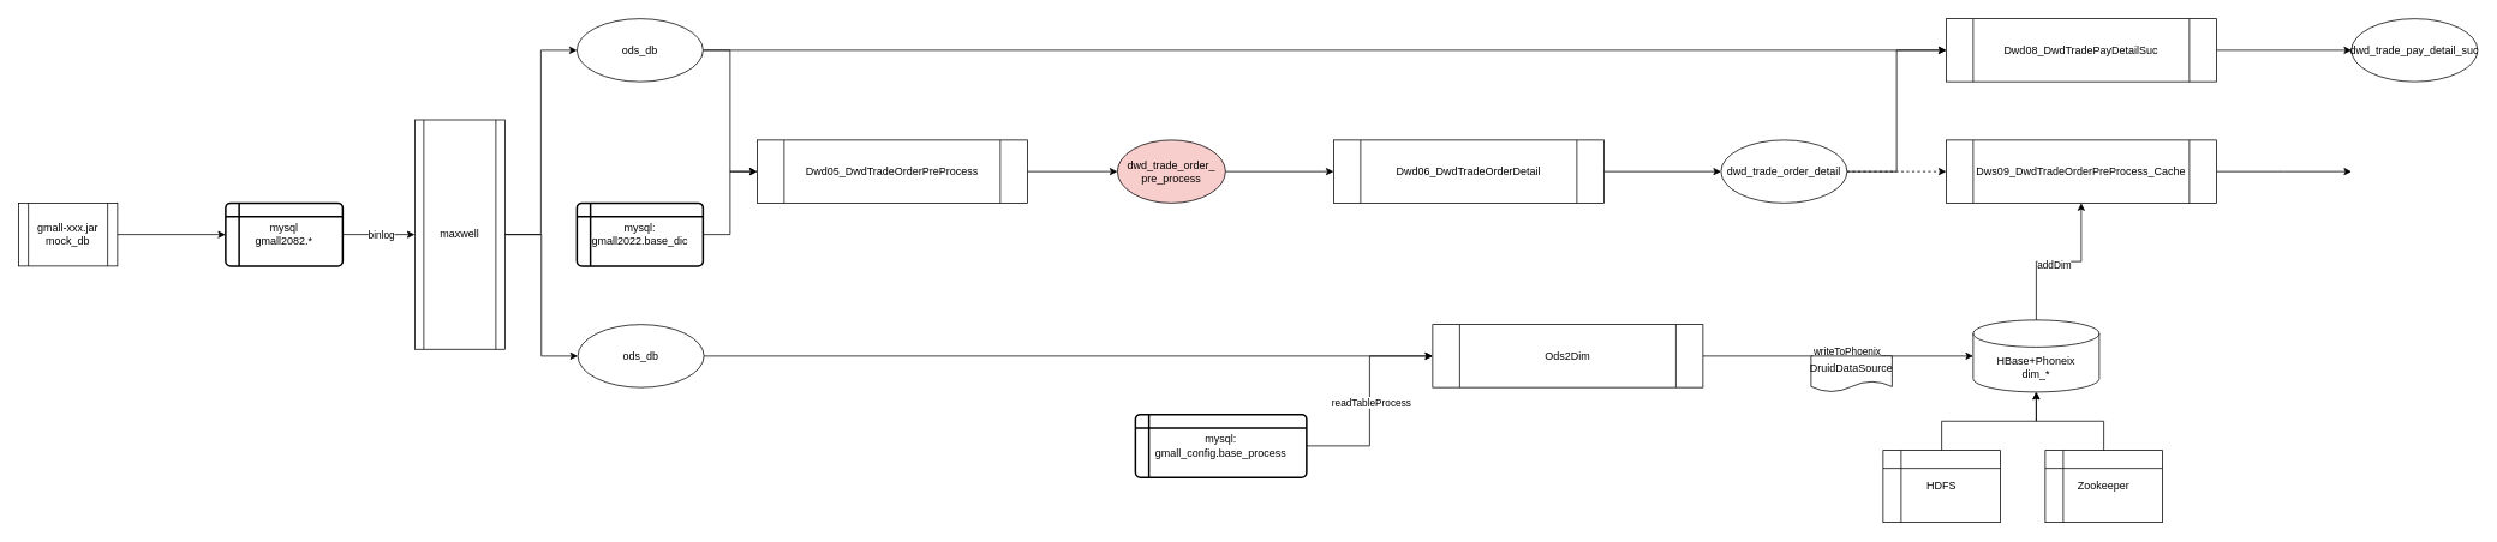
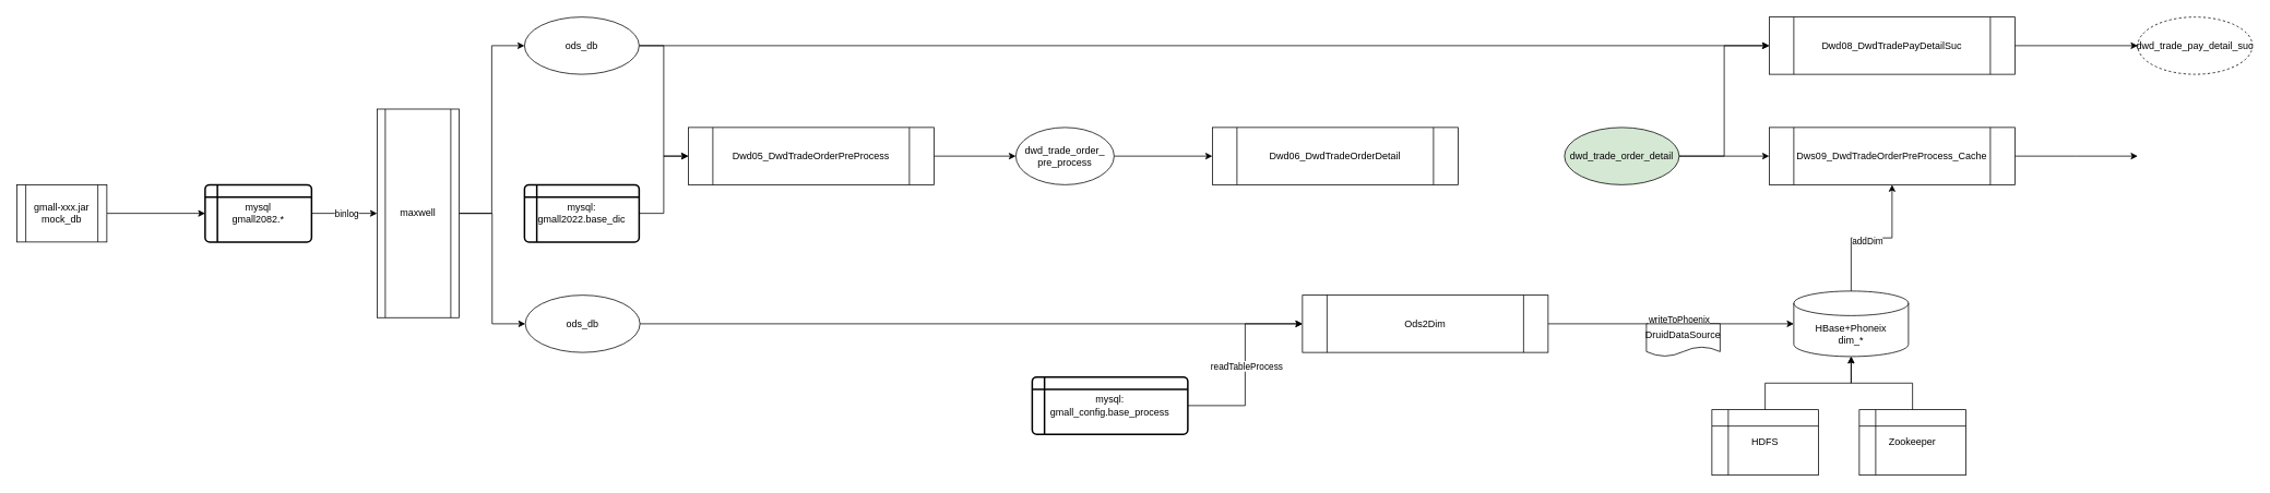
  <mxCell id="0" />
  <mxCell id="1" parent="0" />
  <mxCell id="2" style="edgeStyle=orthogonalEdgeStyle;rounded=0;orthogonalLoop=1;jettySize=auto;html=1;" edge="1" parent="1" source="3"><mxGeometry relative="1" as="geometry"><mxPoint x="2610" y="190" as="targetPoint" /></mxGeometry></mxCell>
  <mxCell id="3" value="Dws09_DwdTradeOrderPreProcess_Cache" style="shape=process;backgroundOutline=1;html=1;whiteSpace=wrap;" parent="1" vertex="1"><mxGeometry x="2160" y="155" width="300" height="70" as="geometry" /></mxCell>
- <mxCell id="4" value="" style="edgeStyle=orthogonalEdgeStyle;rounded=0;orthogonalLoop=1;jettySize=auto;html=1;dashed=1;" parent="1" source="6" target="3" edge="1"><mxGeometry relative="1" as="geometry" /></mxCell>
+ <mxCell id="4" value="" style="edgeStyle=orthogonalEdgeStyle;rounded=0;orthogonalLoop=1;jettySize=auto;html=1;" parent="1" source="6" target="3" edge="1"><mxGeometry relative="1" as="geometry" /></mxCell>
  <mxCell id="5" style="edgeStyle=orthogonalEdgeStyle;rounded=0;orthogonalLoop=1;jettySize=auto;html=1;entryX=0;entryY=0.5;entryDx=0;entryDy=0;" edge="1" parent="1" source="6" target="12"><mxGeometry relative="1" as="geometry" /></mxCell>
- <mxCell id="6" value="dwd_trade_order_detail" style="ellipse;html=1;whiteSpace=wrap;" parent="1" vertex="1"><mxGeometry x="1910" y="155" width="140" height="70" as="geometry" /></mxCell>
- <mxCell id="7" style="edgeStyle=orthogonalEdgeStyle;rounded=0;orthogonalLoop=1;jettySize=auto;html=1;" edge="1" parent="1" source="8" target="6"><mxGeometry relative="1" as="geometry" /></mxCell>
+ <mxCell id="6" value="dwd_trade_order_detail" style="ellipse;html=1;whiteSpace=wrap;fillColor=#d5e8d4;" parent="1" vertex="1"><mxGeometry x="1910" y="155" width="140" height="70" as="geometry" /></mxCell>
  <mxCell id="8" value="Dwd06_DwdTradeOrderDetail" style="shape=process;backgroundOutline=1;html=1;whiteSpace=wrap;" vertex="1" parent="1"><mxGeometry x="1480" y="155" width="300" height="70" as="geometry" /></mxCell>
  <mxCell id="9" style="edgeStyle=orthogonalEdgeStyle;rounded=0;orthogonalLoop=1;jettySize=auto;html=1;entryX=0;entryY=0.5;entryDx=0;entryDy=0;" edge="1" parent="1" source="10" target="8"><mxGeometry relative="1" as="geometry" /></mxCell>
- <mxCell id="10" value="&lt;div&gt;dwd_trade_order_&lt;/div&gt;&lt;div&gt;pre_process&lt;/div&gt;" style="ellipse;html=1;whiteSpace=wrap;fillColor=#f8cecc;" vertex="1" parent="1"><mxGeometry x="1240" y="155" width="120" height="70" as="geometry" /></mxCell>
+ <mxCell id="10" value="&lt;div&gt;dwd_trade_order_&lt;/div&gt;&lt;div&gt;pre_process&lt;/div&gt;" style="ellipse;html=1;whiteSpace=wrap;" vertex="1" parent="1"><mxGeometry x="1240" y="155" width="120" height="70" as="geometry" /></mxCell>
  <mxCell id="11" style="edgeStyle=orthogonalEdgeStyle;rounded=0;orthogonalLoop=1;jettySize=auto;html=1;entryX=0;entryY=0.5;entryDx=0;entryDy=0;" edge="1" parent="1" source="12" target="16"><mxGeometry relative="1" as="geometry" /></mxCell>
  <mxCell id="12" value="&lt;div&gt;Dwd08_DwdTradePayDetailSuc&lt;/div&gt;" style="shape=process;backgroundOutline=1;html=1;whiteSpace=wrap;" vertex="1" parent="1"><mxGeometry x="2160" y="20" width="300" height="70" as="geometry" /></mxCell>
  <mxCell id="13" style="edgeStyle=orthogonalEdgeStyle;rounded=0;orthogonalLoop=1;jettySize=auto;html=1;entryX=0;entryY=0.5;entryDx=0;entryDy=0;" edge="1" parent="1" source="15" target="12"><mxGeometry relative="1" as="geometry" /></mxCell>
  <mxCell id="14" style="edgeStyle=orthogonalEdgeStyle;rounded=0;orthogonalLoop=1;jettySize=auto;html=1;entryX=0;entryY=0.5;entryDx=0;entryDy=0;" edge="1" parent="1" source="15" target="18"><mxGeometry relative="1" as="geometry" /></mxCell>
  <mxCell id="15" value="&lt;div&gt;ods_db&lt;/div&gt;" style="ellipse;html=1;whiteSpace=wrap;" vertex="1" parent="1"><mxGeometry x="640" y="20" width="140" height="70" as="geometry" /></mxCell>
- <mxCell id="16" value="&lt;div&gt;dwd_trade_pay_detail_suc&lt;/div&gt;" style="ellipse;html=1;whiteSpace=wrap;" vertex="1" parent="1"><mxGeometry x="2610" y="20" width="140" height="70" as="geometry" /></mxCell>
+ <mxCell id="16" value="&lt;div&gt;dwd_trade_pay_detail_suc&lt;/div&gt;" style="ellipse;html=1;whiteSpace=wrap;dashed=1;" vertex="1" parent="1"><mxGeometry x="2610" y="20" width="140" height="70" as="geometry" /></mxCell>
  <mxCell id="17" style="edgeStyle=orthogonalEdgeStyle;rounded=0;orthogonalLoop=1;jettySize=auto;html=1;entryX=0;entryY=0.5;entryDx=0;entryDy=0;" edge="1" parent="1" source="18" target="10"><mxGeometry relative="1" as="geometry" /></mxCell>
  <mxCell id="18" value="Dwd05_DwdTradeOrderPreProcess" style="shape=process;backgroundOutline=1;html=1;whiteSpace=wrap;" vertex="1" parent="1"><mxGeometry x="840" y="155" width="300" height="70" as="geometry" /></mxCell>
  <mxCell id="19" style="edgeStyle=orthogonalEdgeStyle;rounded=0;orthogonalLoop=1;jettySize=auto;html=1;entryX=0;entryY=0.5;entryDx=0;entryDy=0;" edge="1" parent="1" source="20" target="18"><mxGeometry relative="1" as="geometry" /></mxCell>
  <mxCell id="20" value="mysql:&lt;div&gt;gmall2022.base_dic&lt;/div&gt;" style="shape=internalStorage;whiteSpace=wrap;html=1;dx=15;dy=15;rounded=1;arcSize=8;strokeWidth=2;" vertex="1" parent="1"><mxGeometry x="640" y="225" width="140" height="70" as="geometry" /></mxCell>
  <mxCell id="21" style="edgeStyle=orthogonalEdgeStyle;rounded=0;orthogonalLoop=1;jettySize=auto;html=1;entryX=0;entryY=0.5;entryDx=0;entryDy=0;entryPerimeter=0;" edge="1" parent="1" source="24" target="41"><mxGeometry relative="1" as="geometry" /></mxCell>
  <mxCell id="22" value="Text" style="edgeLabel;html=1;align=center;verticalAlign=middle;resizable=0;points=[];" vertex="1" connectable="0" parent="21"><mxGeometry x="0.019" y="3" relative="1" as="geometry"><mxPoint as="offset" /></mxGeometry></mxCell>
  <mxCell id="23" value="writeToPhoenix" style="edgeLabel;html=1;align=center;verticalAlign=middle;resizable=0;points=[];" vertex="1" connectable="0" parent="21"><mxGeometry x="0.062" y="6" relative="1" as="geometry"><mxPoint as="offset" /></mxGeometry></mxCell>
  <mxCell id="24" value="Ods2Dim" style="shape=process;backgroundOutline=1;html=1;whiteSpace=wrap;" vertex="1" parent="1"><mxGeometry x="1590" y="360" width="300" height="70" as="geometry" /></mxCell>
  <mxCell id="25" style="edgeStyle=orthogonalEdgeStyle;rounded=0;orthogonalLoop=1;jettySize=auto;html=1;entryX=0;entryY=0.5;entryDx=0;entryDy=0;" edge="1" parent="1" source="26" target="24"><mxGeometry relative="1" as="geometry" /></mxCell>
  <mxCell id="26" value="&lt;div&gt;ods_db&lt;/div&gt;" style="ellipse;html=1;whiteSpace=wrap;" vertex="1" parent="1"><mxGeometry x="641" y="360" width="140" height="70" as="geometry" /></mxCell>
  <mxCell id="27" style="edgeStyle=orthogonalEdgeStyle;rounded=0;orthogonalLoop=1;jettySize=auto;html=1;entryX=0;entryY=0.5;entryDx=0;entryDy=0;" edge="1" parent="1" source="28" target="31"><mxGeometry relative="1" as="geometry" /></mxCell>
  <mxCell id="28" value="gmall-xxx.jar mock_db" style="shape=process;backgroundOutline=1;html=1;whiteSpace=wrap;" vertex="1" parent="1"><mxGeometry x="20" y="225" width="110" height="70" as="geometry" /></mxCell>
  <mxCell id="29" style="edgeStyle=orthogonalEdgeStyle;rounded=0;orthogonalLoop=1;jettySize=auto;html=1;" edge="1" parent="1" source="31" target="34"><mxGeometry relative="1" as="geometry" /></mxCell>
  <mxCell id="30" value="binlog" style="edgeLabel;html=1;align=center;verticalAlign=middle;resizable=0;points=[];" vertex="1" connectable="0" parent="29"><mxGeometry x="0.05" relative="1" as="geometry"><mxPoint as="offset" /></mxGeometry></mxCell>
  <mxCell id="31" value="mysql&lt;div&gt;gmall2082.*&lt;/div&gt;" style="shape=internalStorage;whiteSpace=wrap;html=1;dx=15;dy=15;rounded=1;arcSize=8;strokeWidth=2;" vertex="1" parent="1"><mxGeometry x="250" y="225" width="130" height="70" as="geometry" /></mxCell>
  <mxCell id="32" style="edgeStyle=orthogonalEdgeStyle;rounded=0;orthogonalLoop=1;jettySize=auto;html=1;entryX=0;entryY=0.5;entryDx=0;entryDy=0;" edge="1" parent="1" source="34" target="15"><mxGeometry relative="1" as="geometry" /></mxCell>
  <mxCell id="33" style="edgeStyle=orthogonalEdgeStyle;rounded=0;orthogonalLoop=1;jettySize=auto;html=1;entryX=0;entryY=0.5;entryDx=0;entryDy=0;" edge="1" parent="1" source="34" target="26"><mxGeometry relative="1" as="geometry" /></mxCell>
  <mxCell id="34" value="maxwell" style="shape=process;whiteSpace=wrap;html=1;backgroundOutline=1;" vertex="1" parent="1"><mxGeometry x="460" y="132.5" width="100" height="255" as="geometry" /></mxCell>
  <mxCell id="35" style="edgeStyle=orthogonalEdgeStyle;rounded=0;orthogonalLoop=1;jettySize=auto;html=1;entryX=0;entryY=0.5;entryDx=0;entryDy=0;" edge="1" parent="1" source="37" target="24"><mxGeometry relative="1" as="geometry" /></mxCell>
  <mxCell id="36" value="readTableProcess" style="edgeLabel;html=1;align=center;verticalAlign=middle;resizable=0;points=[];" vertex="1" connectable="0" parent="35"><mxGeometry x="-0.011" y="-1" relative="1" as="geometry"><mxPoint as="offset" /></mxGeometry></mxCell>
  <mxCell id="37" value="mysql:&lt;div&gt;gmall_config.base_process&lt;/div&gt;" style="shape=internalStorage;whiteSpace=wrap;html=1;dx=15;dy=15;rounded=1;arcSize=8;strokeWidth=2;" vertex="1" parent="1"><mxGeometry x="1260" y="460" width="190" height="70" as="geometry" /></mxCell>
  <mxCell id="38" value="DruidDataSource" style="shape=document;whiteSpace=wrap;html=1;boundedLbl=1;" vertex="1" parent="1"><mxGeometry x="2010" y="395" width="90" height="40" as="geometry" /></mxCell>
  <mxCell id="39" style="edgeStyle=orthogonalEdgeStyle;rounded=0;orthogonalLoop=1;jettySize=auto;html=1;entryX=0.5;entryY=1;entryDx=0;entryDy=0;" edge="1" parent="1" source="41" target="3"><mxGeometry relative="1" as="geometry" /></mxCell>
  <mxCell id="40" value="addDim" style="edgeLabel;html=1;align=center;verticalAlign=middle;resizable=0;points=[];" vertex="1" connectable="0" parent="39"><mxGeometry x="-0.07" y="-3" relative="1" as="geometry"><mxPoint as="offset" /></mxGeometry></mxCell>
  <mxCell id="41" value="HBase+Phoneix&lt;div&gt;dim_*&lt;/div&gt;" style="shape=cylinder3;whiteSpace=wrap;html=1;boundedLbl=1;backgroundOutline=1;size=15;" vertex="1" parent="1"><mxGeometry x="2190" y="355" width="140" height="80" as="geometry" /></mxCell>
  <mxCell id="42" value="HDFS" style="shape=internalStorage;whiteSpace=wrap;html=1;backgroundOutline=1;" vertex="1" parent="1"><mxGeometry x="2090" y="500" width="130" height="80" as="geometry" /></mxCell>
  <mxCell id="43" value="Zookeeper" style="shape=internalStorage;whiteSpace=wrap;html=1;backgroundOutline=1;" vertex="1" parent="1"><mxGeometry x="2270" y="500" width="130" height="80" as="geometry" /></mxCell>
  <mxCell id="44" style="edgeStyle=orthogonalEdgeStyle;rounded=0;orthogonalLoop=1;jettySize=auto;html=1;entryX=0.5;entryY=1;entryDx=0;entryDy=0;entryPerimeter=0;" edge="1" parent="1" source="42" target="41"><mxGeometry relative="1" as="geometry" /></mxCell>
  <mxCell id="45" style="edgeStyle=orthogonalEdgeStyle;rounded=0;orthogonalLoop=1;jettySize=auto;html=1;entryX=0.5;entryY=1;entryDx=0;entryDy=0;entryPerimeter=0;" edge="1" parent="1" source="43" target="41"><mxGeometry relative="1" as="geometry" /></mxCell>
